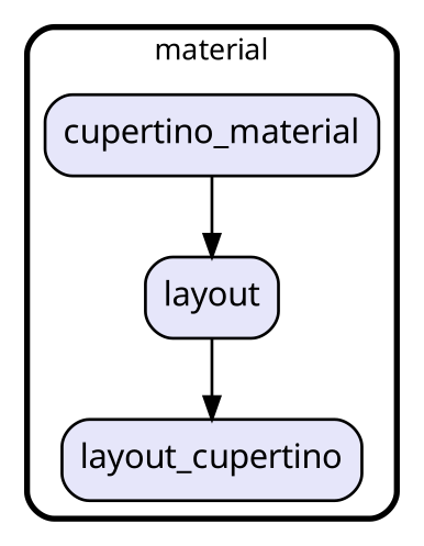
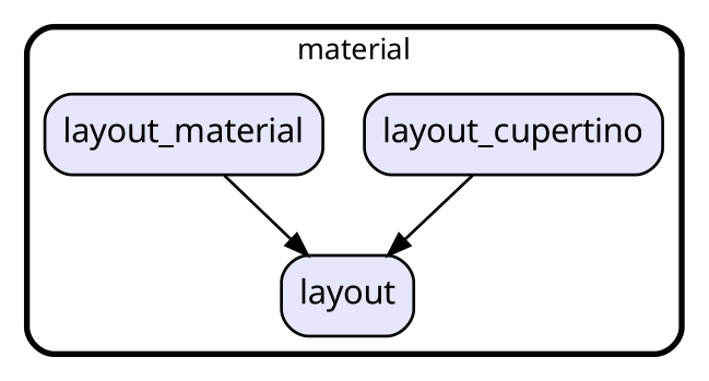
  digraph {
    fontname="Noto Sans"
    fontsize=13
    penwidth=2.6
    style=rounded
    node [fillcolor=Lavender fontname="Noto Sans" fontsize=15 penwidth=1.3 shape=rect style="filled,rounded"]
    edge [fontname="Noto Sans" penwidth=1.3]
    n1 [label=layout_cupertino]
-   n2 [label=cupertino_material]
+   n2 [label=layout_material]
    n3 [label=layout]
    subgraph cluster_1 {
      label=material
      n1
      n2
      n3
    }
-   n3 -> n1
+   n1 -> n3
    n2 -> n3
  }
